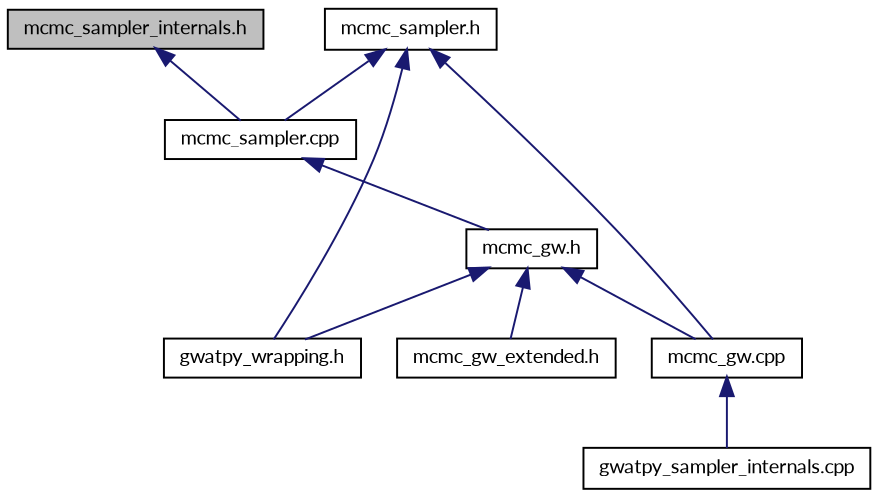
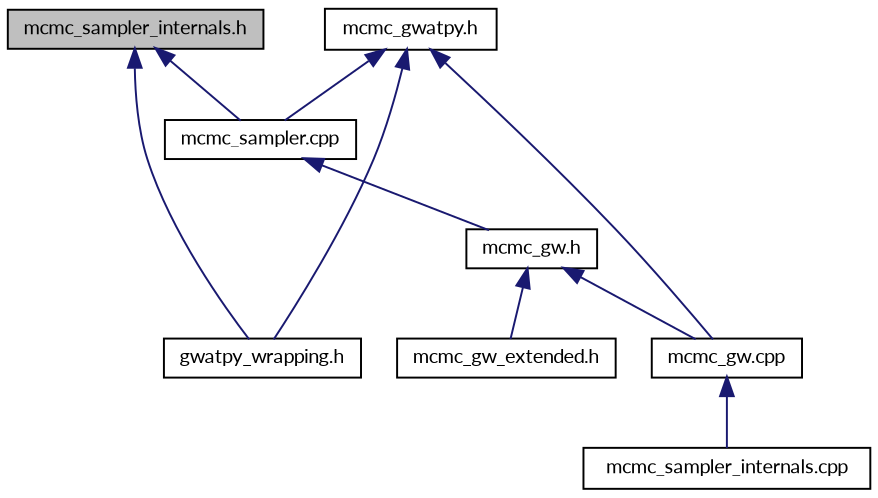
  digraph {
    fontname=Lato
    node [color=black fillcolor=white fontname=Lato fontsize=10 shape=record style=filled]
    edge [color=midnightblue dir=back fontname=Lato fontsize=10 labelfontname=Helvetica labelfontsize=10 style=solid]
    n1 [fillcolor=grey75 fontcolor=black height=0.2 label="mcmc_sampler_internals.h" width=0.4]
    n2 [height=0.2 label="mcmc_sampler.cpp" width=0.4]
    n3 [height=0.2 label="mcmc_gw.h" width=0.4]
-   n4 [height=0.2 label="gwatpy_sampler_internals.cpp" width=0.4]
-   n5 [height=0.2 label="mcmc_sampler.h" width=0.4]
+   n4 [height=0.2 label="mcmc_sampler_internals.cpp" width=0.4]
+   n5 [height=0.2 label="mcmc_gwatpy.h" width=0.4]
    n6 [height=0.2 label="mcmc_gw.cpp" width=0.4]
    n7 [height=0.2 label="gwatpy_wrapping.h" width=0.4]
    n8 [height=0.2 label="mcmc_gw_extended.h" width=0.4]
    n1 -> n2
    n2 -> n3
    n3 -> n6
-   n3 -> n7
+   n1 -> n7
    n3 -> n8
    n5 -> n2
    n5 -> n6
    n5 -> n7
    n6 -> n4
  }
